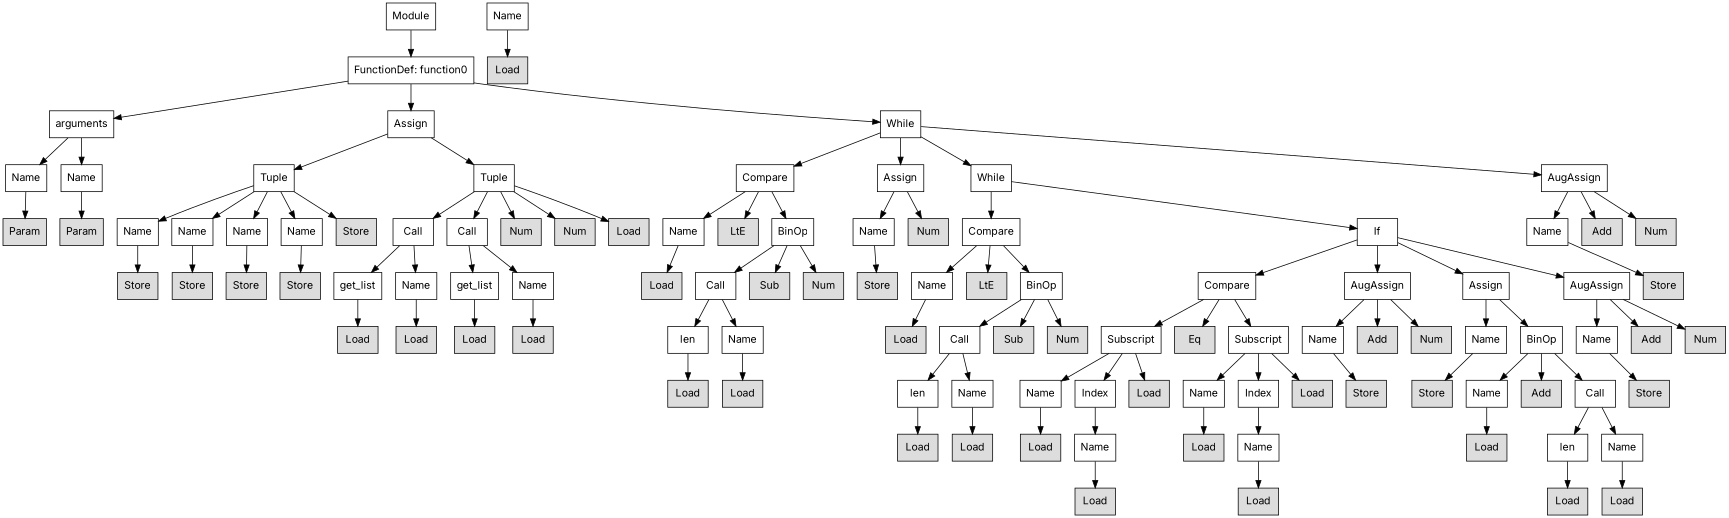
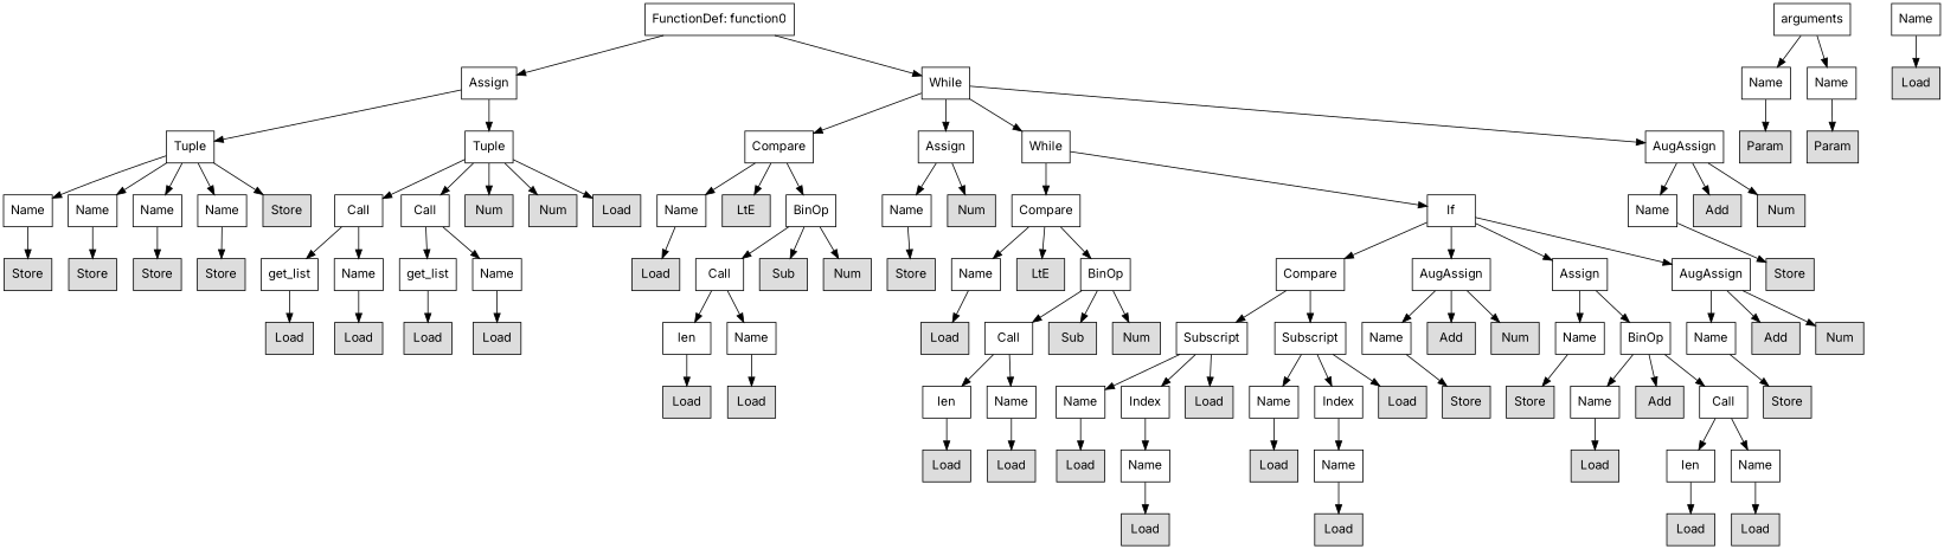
  digraph {
    fontname=Inter
    node [fontname=Inter shape=rect]
    edge [fontname=Inter]
-   n1 [label=Module]
    n2 [label="FunctionDef: function0"]
    n3 [label=arguments]
    n4 [label=Assign]
    n5 [label=While]
    n6 [label=Name]
    n7 [label=Name]
    n8 [label=Tuple]
    n9 [label=Tuple]
    n10 [label=Compare]
    n11 [label=Assign]
    n12 [label=While]
    n13 [label=AugAssign]
    n14 [fillcolor="#dddddd" label=Param style=filled]
    n15 [fillcolor="#dddddd" label=Param style=filled]
    n16 [label=Name]
    n17 [label=Name]
    n18 [label=Name]
    n19 [label=Name]
    n20 [fillcolor="#dddddd" label=Store style=filled]
    n21 [label=Call]
    n22 [label=Call]
    n23 [fillcolor="#dddddd" label=Num style=filled]
    n24 [fillcolor="#dddddd" label=Num style=filled]
    n25 [fillcolor="#dddddd" label=Load style=filled]
    n26 [label=Name]
    n27 [fillcolor="#dddddd" label=LtE style=filled]
    n28 [label=BinOp]
    n29 [label=Name]
    n30 [fillcolor="#dddddd" label=Num style=filled]
    n31 [label=Compare]
    n32 [label=If]
    n33 [label=Name]
    n34 [fillcolor="#dddddd" label=Add style=filled]
    n35 [fillcolor="#dddddd" label=Num style=filled]
    n36 [label=Name]
    n37 [fillcolor="#dddddd" label=Load style=filled]
    n38 [fillcolor="#dddddd" label=Store style=filled]
    n39 [fillcolor="#dddddd" label=Store style=filled]
    n40 [fillcolor="#dddddd" label=Store style=filled]
    n41 [fillcolor="#dddddd" label=Store style=filled]
    n42 [label=get_list]
    n43 [label=Name]
    n44 [label=get_list]
    n45 [label=Name]
    n46 [fillcolor="#dddddd" label=Load style=filled]
    n47 [label=Call]
    n48 [fillcolor="#dddddd" label=Sub style=filled]
    n49 [fillcolor="#dddddd" label=Num style=filled]
    n50 [fillcolor="#dddddd" label=Store style=filled]
    n51 [label=Name]
    n52 [fillcolor="#dddddd" label=LtE style=filled]
    n53 [label=BinOp]
    n54 [label=Compare]
    n55 [label=AugAssign]
    n56 [label=Assign]
    n57 [label=AugAssign]
    n58 [fillcolor="#dddddd" label=Store style=filled]
    n59 [fillcolor="#dddddd" label=Load style=filled]
    n60 [fillcolor="#dddddd" label=Load style=filled]
    n61 [fillcolor="#dddddd" label=Load style=filled]
    n62 [fillcolor="#dddddd" label=Load style=filled]
    n63 [label=len]
    n64 [label=Name]
    n65 [fillcolor="#dddddd" label=Load style=filled]
    n66 [label=Call]
    n67 [fillcolor="#dddddd" label=Sub style=filled]
    n68 [fillcolor="#dddddd" label=Num style=filled]
    n69 [label=Subscript]
-   n70 [fillcolor="#dddddd" label=Eq style=filled]
    n71 [label=Subscript]
    n72 [label=Name]
    n73 [fillcolor="#dddddd" label=Add style=filled]
    n74 [fillcolor="#dddddd" label=Num style=filled]
    n75 [label=Name]
    n76 [label=BinOp]
    n77 [label=Name]
    n78 [fillcolor="#dddddd" label=Add style=filled]
    n79 [fillcolor="#dddddd" label=Num style=filled]
    n80 [fillcolor="#dddddd" label=Load style=filled]
    n81 [fillcolor="#dddddd" label=Load style=filled]
    n82 [label=len]
    n83 [label=Name]
    n84 [label=Name]
    n85 [label=Index]
    n86 [fillcolor="#dddddd" label=Load style=filled]
    n87 [label=Name]
    n88 [label=Index]
    n89 [fillcolor="#dddddd" label=Load style=filled]
    n90 [fillcolor="#dddddd" label=Store style=filled]
    n91 [fillcolor="#dddddd" label=Store style=filled]
    n92 [label=Name]
    n93 [fillcolor="#dddddd" label=Add style=filled]
    n94 [label=Call]
    n95 [fillcolor="#dddddd" label=Store style=filled]
    n96 [fillcolor="#dddddd" label=Load style=filled]
    n97 [fillcolor="#dddddd" label=Load style=filled]
    n98 [fillcolor="#dddddd" label=Load style=filled]
    n99 [label=Name]
    n100 [fillcolor="#dddddd" label=Load style=filled]
    n101 [label=Name]
    n102 [fillcolor="#dddddd" label=Load style=filled]
    n103 [label=len]
    n104 [label=Name]
    n105 [fillcolor="#dddddd" label=Load style=filled]
    n106 [fillcolor="#dddddd" label=Load style=filled]
    n107 [fillcolor="#dddddd" label=Load style=filled]
    n108 [fillcolor="#dddddd" label=Load style=filled]
-   n1 -> n2
-   n2 -> n3
    n2 -> n4
    n2 -> n5
    n3 -> n6
    n3 -> n7
    n4 -> n8
    n4 -> n9
    n5 -> n10
    n5 -> n11
    n5 -> n12
    n5 -> n13
    n6 -> n14
    n7 -> n15
    n8 -> n16
    n8 -> n17
    n8 -> n18
    n8 -> n19
    n8 -> n20
    n9 -> n21
    n9 -> n22
    n9 -> n23
    n9 -> n24
    n9 -> n25
    n10 -> n26
    n10 -> n27
    n10 -> n28
    n11 -> n29
    n11 -> n30
    n12 -> n31
    n12 -> n32
    n13 -> n33
    n13 -> n34
    n13 -> n35
    n16 -> n38
    n17 -> n39
    n18 -> n40
    n19 -> n41
    n21 -> n42
    n21 -> n43
    n22 -> n44
    n22 -> n45
    n26 -> n46
    n28 -> n47
    n28 -> n48
    n28 -> n49
    n29 -> n50
    n31 -> n51
    n31 -> n52
    n31 -> n53
    n32 -> n54
    n32 -> n55
    n32 -> n56
    n32 -> n57
    n33 -> n58
    n36 -> n37
    n42 -> n59
    n43 -> n60
    n44 -> n61
    n45 -> n62
    n47 -> n63
    n47 -> n64
    n51 -> n65
    n53 -> n66
    n53 -> n67
    n53 -> n68
    n54 -> n69
-   n54 -> n70
    n54 -> n71
    n55 -> n72
    n55 -> n73
    n55 -> n74
    n56 -> n75
    n56 -> n76
    n57 -> n77
    n57 -> n78
    n57 -> n79
    n63 -> n80
    n64 -> n81
    n66 -> n82
    n66 -> n83
    n69 -> n84
    n69 -> n85
    n69 -> n86
    n71 -> n87
    n71 -> n88
    n71 -> n89
    n72 -> n90
    n75 -> n91
    n76 -> n92
    n76 -> n93
    n76 -> n94
    n77 -> n95
    n82 -> n96
    n83 -> n97
    n84 -> n98
    n85 -> n99
    n87 -> n100
    n88 -> n101
    n92 -> n102
    n94 -> n103
    n94 -> n104
    n99 -> n105
    n101 -> n106
    n103 -> n107
    n104 -> n108
  }
